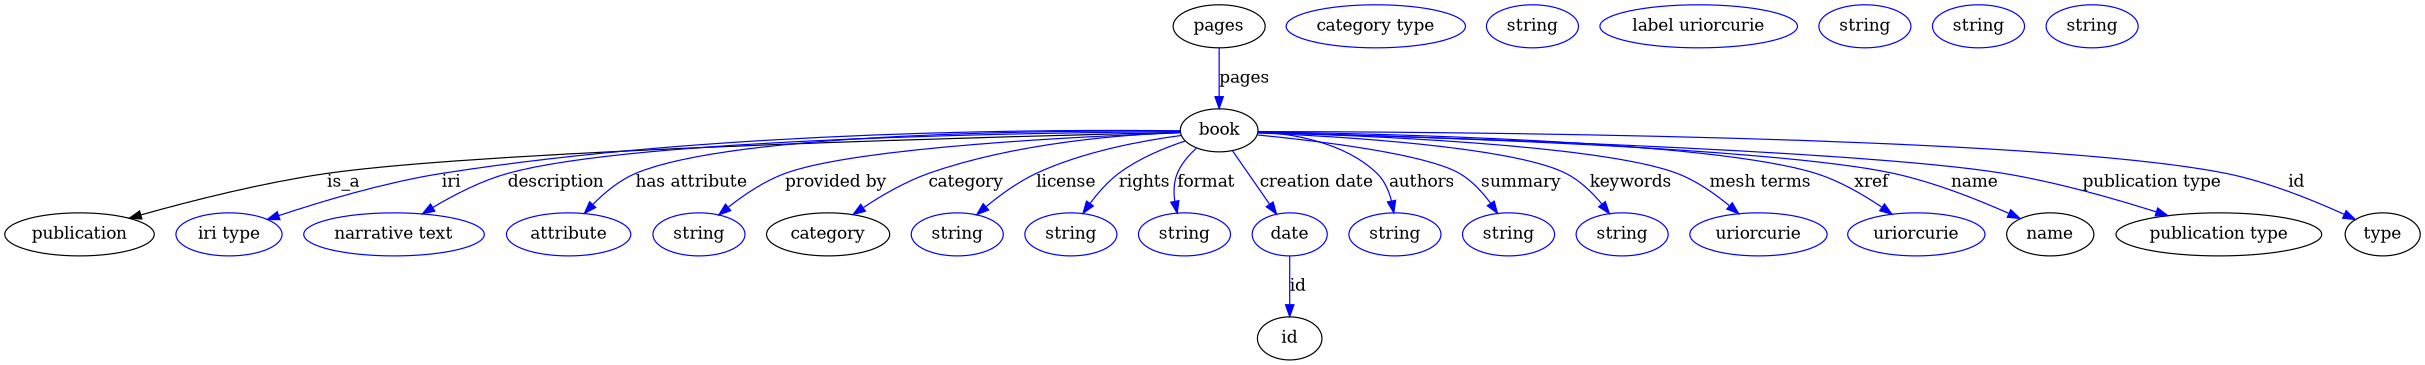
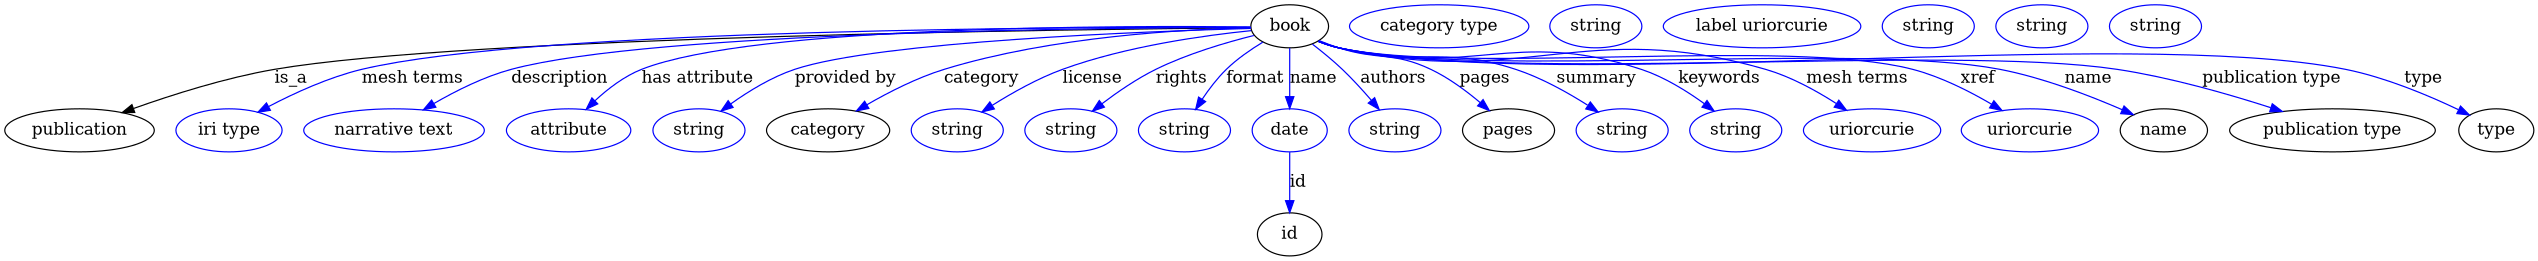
  digraph {
    node [color=blue]
    edge [color=blue style=solid]
    n1 [height=0.5 label=book width=0.9027 color=""]
    publication [height=0.5 width=1.7332 color=""]
    n3 [height=0.5 label="iri type" width=1.2277]
    n4 [height=0.5 label="narrative text" width=2.0943]
    n5 [height=0.5 label=attribute width=1.4443]
    n6 [height=0.5 label=string width=1.0652]
    category [height=0.5 width=1.4263 color=""]
    n8 [height=0.5 label=string width=1.0652]
    n9 [height=0.5 label=string width=1.0652]
    n10 [height=0.5 label=string width=1.0652]
    n11 [height=0.5 label=date width=0.86659]
    n12 [height=0.5 label=string width=1.0652]
    pages [height=0.5 width=1.0652 color=""]
    n14 [height=0.5 label=string width=1.0652]
    n15 [height=0.5 label=string width=1.0652]
    n16 [height=0.5 label=uriorcurie width=1.5887]
    n17 [height=0.5 label=uriorcurie width=1.5887]
    name [height=0.5 width=1.011 color=""]
    "publication type" [height=0.5 width=2.3831 color=""]
    type [height=0.5 width=0.86659 color=""]
    id [height=0.5 width=0.75 color=""]
    n22 [height=0.5 label="category type" width=2.0762]
    n23 [height=0.5 label=string width=1.0652]
    n24 [height=0.5 label="label uriorcurie" width=1.5707]
    n25 [height=0.5 label=string width=1.0652]
    n26 [height=0.5 label=string width=1.0652]
    n27 [height=0.5 label=string width=1.0652]
    n1 -> publication [label=is_a color="" style=""]
-   n1 -> n3 [label=iri]
+   n1 -> n3 [label="mesh terms"]
    n1 -> n4 [label=description]
    n1 -> n5 [label="has attribute"]
    n1 -> n6 [label="provided by"]
    n1 -> category [label=category]
    n1 -> n8 [label=license]
    n1 -> n9 [label=rights]
    n1 -> n10 [label=format]
-   n1 -> n11 [label="creation date"]
+   n1 -> n11 [label=name]
    n1 -> n12 [label=authors]
-   pages -> n1 [label=pages]
+   n1 -> pages [label=pages]
    n1 -> n14 [label=summary]
    n1 -> n15 [label=keywords]
    n1 -> n16 [label="mesh terms"]
    n1 -> n17 [label=xref]
    n1 -> name [label=name]
    n1 -> "publication type" [label="publication type"]
-   n1 -> type [label=id]
+   n1 -> type [label=type]
    n11 -> id [label=id]
  }
